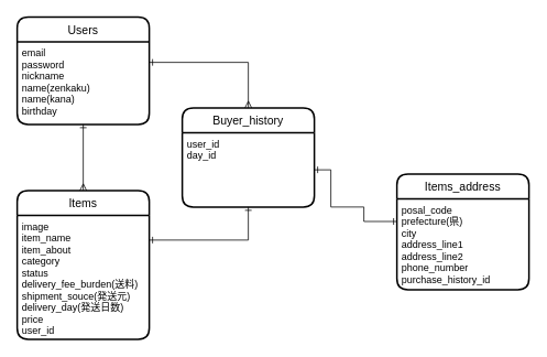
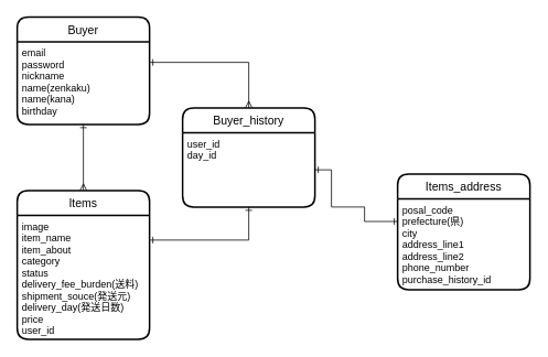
  <mxCell id="0" />
  <mxCell id="1" parent="0" />
  <mxCell id="2" style="edgeStyle=orthogonalEdgeStyle;rounded=0;orthogonalLoop=1;jettySize=auto;html=1;exitX=1;exitY=0.5;exitDx=0;exitDy=0;startArrow=ERone;startFill=0;endArrow=ERone;endFill=0;targetPerimeterSpacing=0;" edge="1" parent="1"><mxGeometry relative="1" as="geometry"><mxPoint x="300" y="250" as="targetPoint" /><mxPoint x="180" y="290" as="sourcePoint" /><Array as="points"><mxPoint x="300" y="290" /></Array></mxGeometry></mxCell>
- <mxCell id="3" value="Users" style="swimlane;childLayout=stackLayout;horizontal=1;startSize=30;horizontalStack=0;rounded=1;fontSize=14;fontStyle=0;strokeWidth=2;resizeParent=0;resizeLast=1;shadow=0;dashed=0;align=center;" vertex="1" parent="1"><mxGeometry x="20" y="20" width="160" height="130" as="geometry" /></mxCell>
+ <mxCell id="3" value="Buyer" style="swimlane;childLayout=stackLayout;horizontal=1;startSize=30;horizontalStack=0;rounded=1;fontSize=14;fontStyle=0;strokeWidth=2;resizeParent=0;resizeLast=1;shadow=0;dashed=0;align=center;" vertex="1" parent="1"><mxGeometry x="20" y="20" width="160" height="130" as="geometry" /></mxCell>
  <mxCell id="4" value="email&#10;password&#10;nickname&#10;name(zenkaku)&#10;name(kana)&#10;birthday&#10;" style="align=left;strokeColor=none;fillColor=none;spacingLeft=4;fontSize=12;verticalAlign=top;resizable=0;rotatable=0;part=1;" vertex="1" parent="3"><mxGeometry y="30" width="160" height="100" as="geometry" /></mxCell>
  <mxCell id="5" value="Items" style="swimlane;childLayout=stackLayout;horizontal=1;startSize=30;horizontalStack=0;rounded=1;fontSize=14;fontStyle=0;strokeWidth=2;resizeParent=0;resizeLast=1;shadow=0;dashed=0;align=center;" vertex="1" parent="1"><mxGeometry x="20" y="230" width="160" height="180" as="geometry" /></mxCell>
  <mxCell id="6" value="image&#10;item_name&#10;item_about&#10;category&#10;status&#10;delivery_fee_burden(送料)&#10;shipment_souce(発送元)&#10;delivery_day(発送日数)&#10;price&#10;user_id&#10;" style="align=left;strokeColor=none;fillColor=none;spacingLeft=4;fontSize=12;verticalAlign=top;resizable=0;rotatable=0;part=1;" vertex="1" parent="5"><mxGeometry y="30" width="160" height="150" as="geometry" /></mxCell>
  <mxCell id="7" style="edgeStyle=orthogonalEdgeStyle;rounded=0;orthogonalLoop=1;jettySize=auto;html=1;exitX=1;exitY=0.5;exitDx=0;exitDy=0;startArrow=ERone;startFill=0;endArrow=ERone;endFill=0;targetPerimeterSpacing=0;entryX=0;entryY=0.25;entryDx=0;entryDy=0;" edge="1" parent="1" source="12" target="10"><mxGeometry relative="1" as="geometry"><mxPoint x="390" y="250" as="sourcePoint" /><mxPoint x="440" y="190" as="targetPoint" /><Array as="points"><mxPoint x="400" y="205" /><mxPoint x="400" y="250" /><mxPoint x="440" y="250" /><mxPoint x="440" y="268" /></Array></mxGeometry></mxCell>
  <mxCell id="8" style="edgeStyle=orthogonalEdgeStyle;rounded=0;orthogonalLoop=1;jettySize=auto;html=1;exitX=1;exitY=0.25;exitDx=0;exitDy=0;entryX=0.5;entryY=0;entryDx=0;entryDy=0;startArrow=ERone;startFill=0;endArrow=ERmany;endFill=0;targetPerimeterSpacing=0;" edge="1" parent="1" source="4"><mxGeometry relative="1" as="geometry"><mxPoint x="300" y="130" as="targetPoint" /><Array as="points"><mxPoint x="300" y="75" /></Array></mxGeometry></mxCell>
  <mxCell id="9" value="Items_address" style="swimlane;childLayout=stackLayout;horizontal=1;startSize=30;horizontalStack=0;rounded=1;fontSize=14;fontStyle=0;strokeWidth=2;resizeParent=0;resizeLast=1;shadow=0;dashed=0;align=center;" vertex="1" parent="1"><mxGeometry x="480" y="210" width="160" height="140" as="geometry" /></mxCell>
  <mxCell id="10" value="posal_code&#10;prefecture(県)&#10;city&#10;address_line1&#10;address_line2&#10;phone_number&#10;purchase_history_id" style="align=left;strokeColor=none;fillColor=none;spacingLeft=4;fontSize=12;verticalAlign=top;resizable=0;rotatable=0;part=1;" vertex="1" parent="9"><mxGeometry y="30" width="160" height="110" as="geometry" /></mxCell>
  <mxCell id="11" value="Buyer_history" style="swimlane;childLayout=stackLayout;horizontal=1;startSize=30;horizontalStack=0;rounded=1;fontSize=14;fontStyle=0;strokeWidth=2;resizeParent=0;resizeLast=1;shadow=0;dashed=0;align=center;" vertex="1" parent="1"><mxGeometry x="220" y="130" width="160" height="120" as="geometry" /></mxCell>
  <mxCell id="12" value="user_id&#10;day_id" style="align=left;strokeColor=none;fillColor=none;spacingLeft=4;fontSize=12;verticalAlign=top;resizable=0;rotatable=0;part=1;" vertex="1" parent="11"><mxGeometry y="30" width="160" height="90" as="geometry" /></mxCell>
  <mxCell id="13" style="edgeStyle=orthogonalEdgeStyle;rounded=0;orthogonalLoop=1;jettySize=auto;html=1;exitX=0.5;exitY=1;exitDx=0;exitDy=0;entryX=0.5;entryY=0;entryDx=0;entryDy=0;startArrow=ERone;startFill=0;endArrow=ERmany;endFill=0;targetPerimeterSpacing=0;" edge="1" parent="1" source="4" target="5"><mxGeometry relative="1" as="geometry" /></mxCell>
